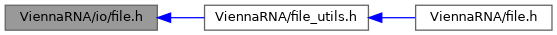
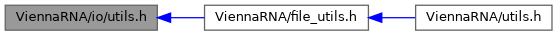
  digraph {
    rankdir=LR
    node [color=grey40 fillcolor=white fontname=Helvetica fontsize=10 shape=box style=filled]
    edge [color=blue dir=back fontname=Helvetica fontsize=10 labelfontname=Helvetica labelfontsize=10 style=solid]
-   n1 [color=gray40 fillcolor=grey60 fontcolor=black height=0.2 label="ViennaRNA/io/file.h" width=0.4]
+   n1 [color=gray40 fillcolor=grey60 fontcolor=black height=0.2 label="ViennaRNA/io/utils.h" width=0.4]
    n2 [height=0.2 label="ViennaRNA/file_utils.h" width=0.4]
-   n3 [height=0.2 label="ViennaRNA/file.h" width=0.4]
+   n3 [height=0.2 label="ViennaRNA/utils.h" width=0.4]
    n1 -> n2
    n2 -> n3
  }
